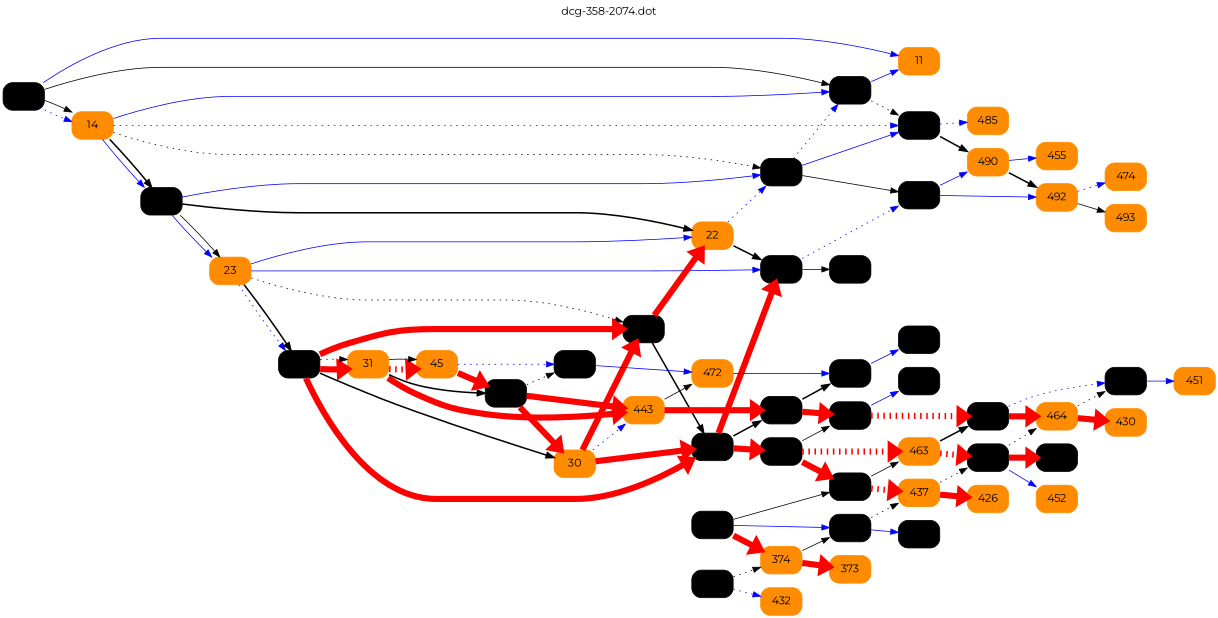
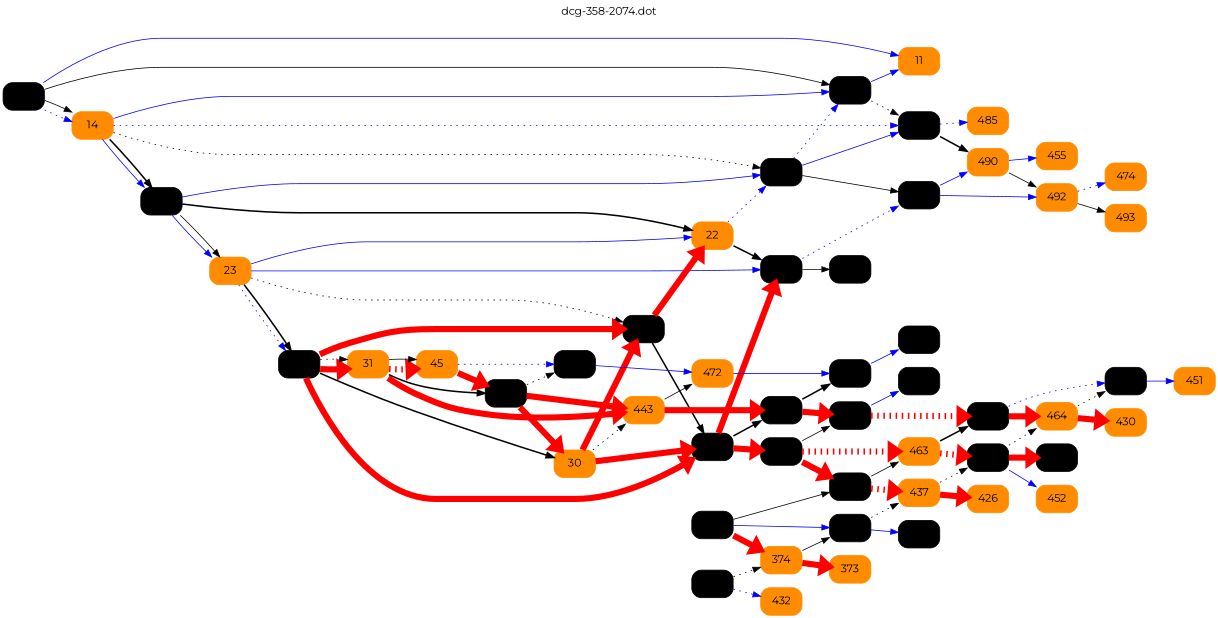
  digraph {
    fontname=Montserrat
    label="dcg-358-2074.dot"
    labelloc=t
    rankdir=LR
    node [color=black fontname=Montserrat shape=box style="rounded,filled"]
    edge [fontname=Montserrat style=solid]
    n1 [label=12]
    n2 [color=darkorange label=11]
    n3 [color=darkorange label=14]
    n4 [label=13]
    n5 [label=15]
    n6 [label=18]
    n7 [label=17]
    n8 [color=darkorange label=490]
    n9 [color=darkorange label=485]
    n10 [color=darkorange label=23]
    n11 [color=darkorange label=22]
    n12 [label=491]
    n13 [color=darkorange label=492]
    n14 [color=darkorange label=455]
    n15 [label=24]
    n16 [label=27]
    n17 [label=26]
    n18 [label=457]
    n19 [color=darkorange label=432]
    n20 [color=darkorange label=374]
    n21 [label=436]
    n22 [label=460]
    n23 [label=459]
    n24 [label=495]
    n25 [label=28]
    n26 [color=darkorange label=31]
    n27 [color=darkorange label=30]
    n28 [label=467]
    n29 [label=461]
    n30 [color=darkorange label=443]
    n31 [color=darkorange label=45]
    n32 [label=44]
    n33 [label=471]
    n34 [label=466]
    n35 [color=darkorange label=463]
    n36 [color=darkorange label=472]
    n37 [label=473]
    n38 [label=470]
    n39 [label=465]
    n40 [label=469]
    n41 [color=darkorange label=464]
    n42 [label=468]
    n43 [color=darkorange label=430]
    n44 [color=darkorange label=451]
    n45 [color=darkorange label=437]
    n46 [label=462]
    n47 [color=darkorange label=426]
    n48 [label=453]
    n49 [color=darkorange label=452]
    n50 [color=darkorange label=474]
    n51 [color=darkorange label=493]
    n52 [color=darkorange label=373]
    n53 [label=456]
    n1 -> n2 [color=blue penwidth=1 style=bold]
    n1 -> n3 [color=blue penwidth=1 style=dotted]
    n1 -> n3
    n1 -> n4
    n3 -> n4 [color=blue penwidth=1]
    n3 -> n5 [color=blue penwidth=1 style=dotted]
    n3 -> n6 [color=blue penwidth=1 style=bold]
    n3 -> n6 [style=bold]
    n3 -> n7 [style=dotted]
    n4 -> n2 [color=blue penwidth=1 style=bold]
    n4 -> n5 [style=dotted]
    n5 -> n8 [style=bold]
    n5 -> n9 [color=blue penwidth=1 style=dotted]
    n6 -> n7 [color=blue penwidth=1 style=bold]
    n6 -> n10 [color=blue penwidth=1]
    n6 -> n10
    n6 -> n11 [style=bold]
    n7 -> n4 [color=blue penwidth=1 style=dotted]
    n7 -> n5 [color=blue penwidth=1]
    n7 -> n12
-   n8 -> n13 [style=bold]
+   n8 -> n13
    n8 -> n14 [color=blue penwidth=1 style=bold]
    n10 -> n11 [color=blue penwidth=1 style=bold]
    n10 -> n15 [color=blue penwidth=1]
    n10 -> n16 [color=blue penwidth=1 style=dotted]
    n10 -> n16 [style=bold]
    n10 -> n17 [style=dotted]
    n11 -> n7 [color=blue penwidth=1 style=dotted]
    n11 -> n15 [style=bold]
    n12 -> n8 [color=blue penwidth=1]
    n12 -> n13 [color=blue penwidth=1]
    n13 -> n50 [color=blue penwidth=1 style=dotted]
    n13 -> n51
    n15 -> n12 [color=blue penwidth=1 style=dotted]
    n15 -> n24
    n16 -> n17 [color=red penwidth=8]
    n16 -> n25 [color=red penwidth=8 style=bold]
    n16 -> n26 [color=red penwidth=8]
    n16 -> n26 [style=dotted]
    n16 -> n27 [style=bold]
    n17 -> n11 [color=red penwidth=8]
    n17 -> n25 [style=bold]
    n18 -> n19 [color=blue penwidth=1 style=dotted]
    n18 -> n20 [style=dotted]
    n20 -> n23
    n20 -> n52 [color=red penwidth=8]
    n21 -> n20 [color=red penwidth=8 style=bold]
    n21 -> n22
    n21 -> n23 [color=blue penwidth=1]
    n22 -> n35
    n22 -> n45 [color=red penwidth=8 style=dotted]
    n23 -> n45 [style=dotted]
    n23 -> n53 [color=blue penwidth=1]
    n25 -> n15 [color=red penwidth=8 style=bold]
    n25 -> n28 [style=bold]
    n25 -> n29 [color=red penwidth=8 style=bold]
    n26 -> n30 [color=red penwidth=8 style=bold]
    n26 -> n31 [color=red penwidth=8 style=dotted]
    n26 -> n31
    n26 -> n32 [style=bold]
    n27 -> n17 [color=red penwidth=8]
    n27 -> n25 [color=red penwidth=8]
-   n27 -> n30 [style=dotted color=blue]
+   n27 -> n30 [style=dotted]
    n28 -> n33 [style=bold]
    n28 -> n34 [color=red penwidth=8 style=bold]
    n29 -> n22 [color=red penwidth=8]
    n29 -> n34
    n29 -> n35 [color=red penwidth=8 style=dotted]
    n30 -> n28 [color=red penwidth=8]
    n30 -> n36
    n31 -> n32 [color=red penwidth=8 style=bold]
    n31 -> n37 [color=blue penwidth=1 style=dotted]
    n32 -> n27 [color=red penwidth=8 style=bold]
    n32 -> n30 [color=red penwidth=8]
    n32 -> n37 [style=dotted]
    n33 -> n38 [color=blue penwidth=1 style=bold]
    n34 -> n39 [color=red penwidth=8 style=dotted]
    n34 -> n40 [color=blue penwidth=1 style=bold]
    n35 -> n39 [style=bold]
    n35 -> n46 [color=red penwidth=8 style=dotted]
    n36 -> n33 [color=blue penwidth=1 style=bold]
    n37 -> n36 [color=blue penwidth=1]
    n39 -> n41 [color=red penwidth=8]
    n39 -> n42 [color=blue penwidth=1 style=dotted]
    n41 -> n42 [style=dotted]
    n41 -> n43 [color=red penwidth=8 style=bold]
    n42 -> n44 [color=blue penwidth=1]
    n45 -> n46 [style=dotted]
    n45 -> n47 [color=red penwidth=8 style=bold]
    n46 -> n41 [style=dotted]
    n46 -> n48 [color=red penwidth=8]
    n46 -> n49 [color=blue penwidth=1 style=bold]
  }
